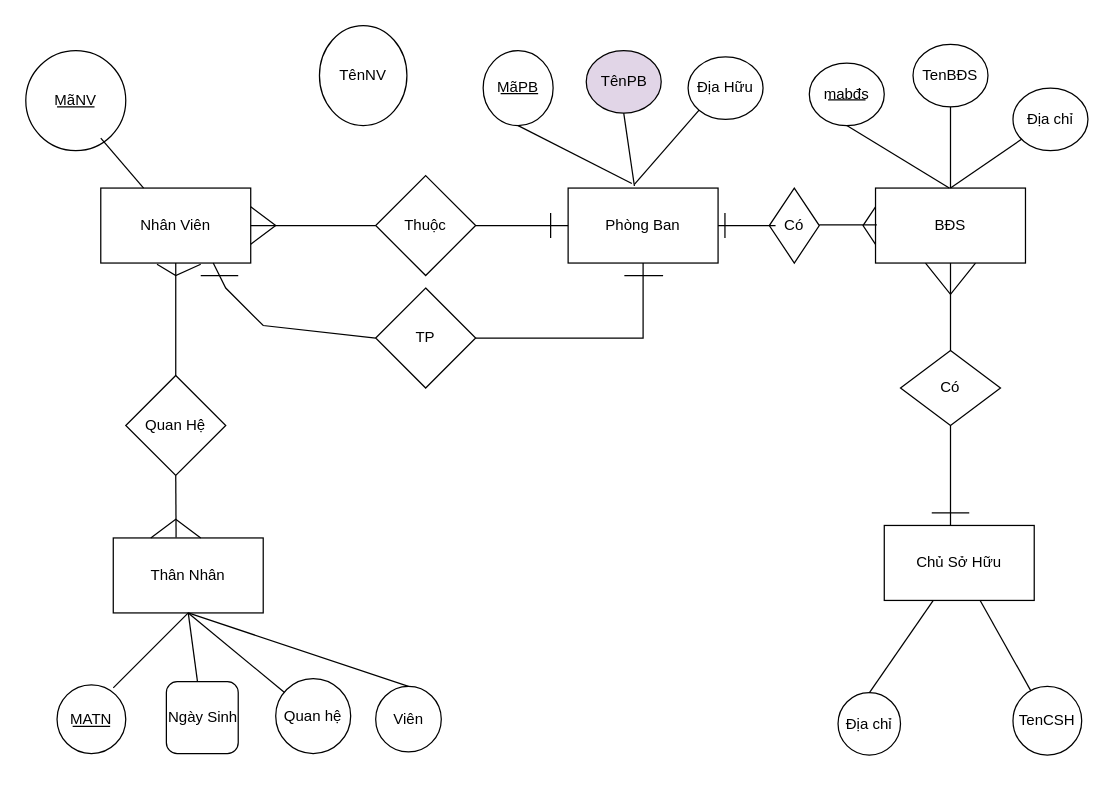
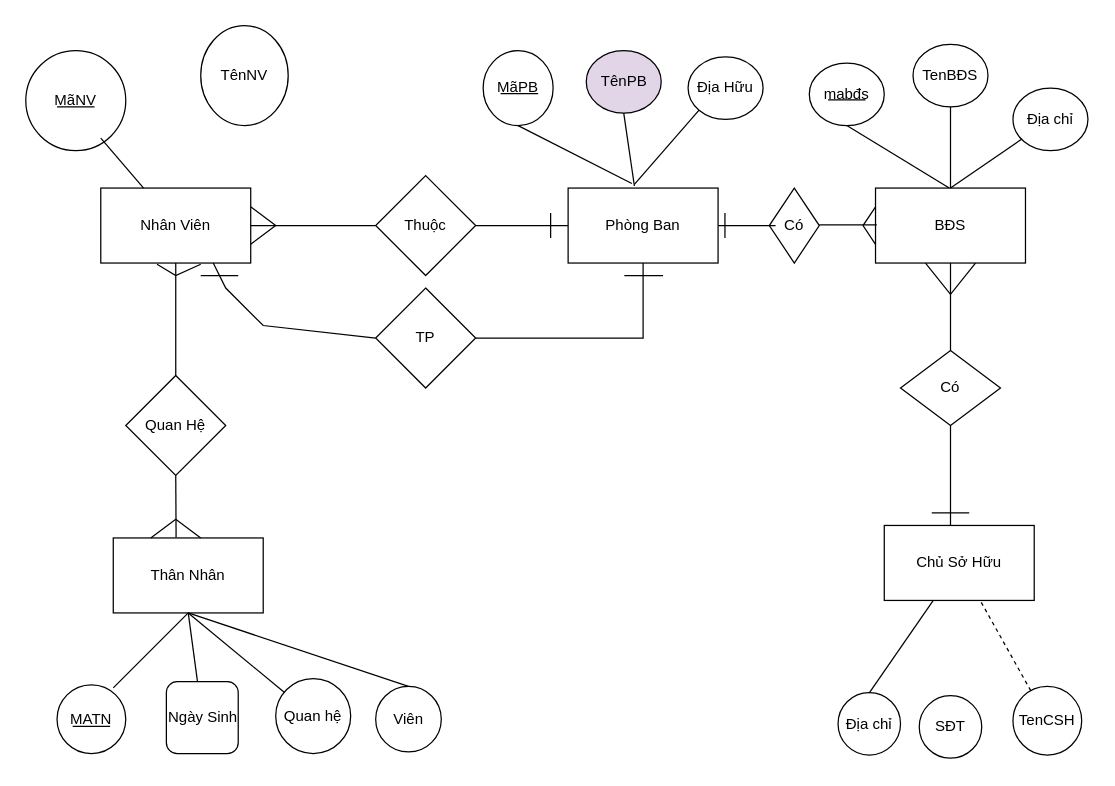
  <mxCell id="0" />
  <mxCell id="1" parent="0" />
  <mxCell id="2" value="Nhân Viên" style="rounded=0;whiteSpace=wrap;html=1;" parent="1" vertex="1"><mxGeometry x="80" y="150" width="120" height="60" as="geometry" /></mxCell>
  <mxCell id="3" value="MãNV" style="ellipse;whiteSpace=wrap;html=1;" parent="1" vertex="1"><mxGeometry x="20" y="40" width="80" height="80" as="geometry" /></mxCell>
- <mxCell id="4" value="TênNV" style="ellipse;whiteSpace=wrap;html=1;" parent="1" vertex="1"><mxGeometry x="255" y="20" width="70" height="80" as="geometry" /></mxCell>
+ <mxCell id="4" value="TênNV" style="ellipse;whiteSpace=wrap;html=1;" parent="1" vertex="1"><mxGeometry x="160" y="20" width="70" height="80" as="geometry" /></mxCell>
  <mxCell id="5" value="" style="endArrow=none;html=1;rounded=0;" parent="1" edge="1" source="2"><mxGeometry width="50" height="50" relative="1" as="geometry"><mxPoint x="140" y="160" as="sourcePoint" /><mxPoint x="80" y="110" as="targetPoint" /></mxGeometry></mxCell>
  <mxCell id="6" value="Phòng Ban" style="rounded=0;whiteSpace=wrap;html=1;" parent="1" vertex="1"><mxGeometry x="454" y="150" width="120" height="60" as="geometry" /></mxCell>
  <mxCell id="7" value="MãPB" style="ellipse;whiteSpace=wrap;html=1;" parent="1" vertex="1"><mxGeometry x="386" y="40" width="56" height="60" as="geometry" /></mxCell>
  <mxCell id="8" value="TênPB" style="ellipse;whiteSpace=wrap;html=1;fillColor=#e1d5e7;" parent="1" vertex="1"><mxGeometry x="468.5" y="40" width="60" height="50" as="geometry" /></mxCell>
  <mxCell id="9" value="" style="endArrow=none;html=1;rounded=0;exitX=0.442;exitY=-0.028;exitDx=0;exitDy=0;entryX=0.5;entryY=1;entryDx=0;entryDy=0;exitPerimeter=0;" parent="1" source="6" target="8" edge="1"><mxGeometry width="50" height="50" relative="1" as="geometry"><mxPoint x="570" y="160" as="sourcePoint" /><mxPoint x="610" y="120" as="targetPoint" /><Array as="points" /></mxGeometry></mxCell>
  <mxCell id="10" value="" style="endArrow=none;html=1;rounded=0;entryX=0.5;entryY=1;entryDx=0;entryDy=0;exitX=0.425;exitY=-0.061;exitDx=0;exitDy=0;exitPerimeter=0;" parent="1" source="6" target="7" edge="1"><mxGeometry width="50" height="50" relative="1" as="geometry"><mxPoint x="520" y="150" as="sourcePoint" /><mxPoint x="470" y="180" as="targetPoint" /><Array as="points" /></mxGeometry></mxCell>
  <mxCell id="11" value="Thân Nhân" style="rounded=0;whiteSpace=wrap;html=1;" parent="1" vertex="1"><mxGeometry x="90" y="430" width="120" height="60" as="geometry" /></mxCell>
  <mxCell id="12" value="" style="endArrow=none;html=1;rounded=0;entryX=0.5;entryY=1;entryDx=0;entryDy=0;" parent="1" target="11" edge="1"><mxGeometry width="50" height="50" relative="1" as="geometry"><mxPoint x="90" y="550" as="sourcePoint" /><mxPoint x="140" y="500" as="targetPoint" /><Array as="points" /></mxGeometry></mxCell>
  <mxCell id="13" value="" style="endArrow=none;html=1;rounded=0;" parent="1" source="14" edge="1"><mxGeometry width="50" height="50" relative="1" as="geometry"><mxPoint x="200" y="550" as="sourcePoint" /><mxPoint x="150" y="490" as="targetPoint" /><Array as="points" /></mxGeometry></mxCell>
  <mxCell id="14" value="Ngày Sinh" style="whiteSpace=wrap;html=1;aspect=fixed;direction=south;rounded=1;" parent="1" vertex="1"><mxGeometry x="132.5" y="545" width="57.5" height="57.5" as="geometry" /></mxCell>
  <mxCell id="15" value="MATN" style="ellipse;whiteSpace=wrap;html=1;aspect=fixed;" parent="1" vertex="1"><mxGeometry x="45" y="547.5" width="55" height="55" as="geometry" /></mxCell>
  <mxCell id="16" value="Viên" style="ellipse;whiteSpace=wrap;html=1;aspect=fixed;" parent="1" vertex="1"><mxGeometry x="300" y="548.75" width="52.5" height="52.5" as="geometry" /></mxCell>
  <mxCell id="17" value="" style="endArrow=none;html=1;rounded=0;exitX=0.5;exitY=0;exitDx=0;exitDy=0;" parent="1" source="16" edge="1"><mxGeometry width="50" height="50" relative="1" as="geometry"><mxPoint x="326" y="560" as="sourcePoint" /><mxPoint x="150" y="490" as="targetPoint" /></mxGeometry></mxCell>
  <mxCell id="18" value="Thuộc" style="rhombus;whiteSpace=wrap;html=1;" parent="1" vertex="1"><mxGeometry x="300" y="140" width="80" height="80" as="geometry" /></mxCell>
  <mxCell id="19" value="Quan Hệ" style="rhombus;whiteSpace=wrap;html=1;" parent="1" vertex="1"><mxGeometry x="100" y="300" width="80" height="80" as="geometry" /></mxCell>
  <mxCell id="20" value="Chủ Sở Hữu" style="rounded=0;whiteSpace=wrap;html=1;" parent="1" vertex="1"><mxGeometry x="707" y="420" width="120" height="60" as="geometry" /></mxCell>
  <mxCell id="21" value="Quan hệ" style="ellipse;whiteSpace=wrap;html=1;aspect=fixed;" parent="1" vertex="1"><mxGeometry x="220" y="542.5" width="60" height="60" as="geometry" /></mxCell>
  <mxCell id="22" value="" style="endArrow=none;html=1;rounded=0;" parent="1" source="21" edge="1"><mxGeometry width="50" height="50" relative="1" as="geometry"><mxPoint x="280" y="520" as="sourcePoint" /><mxPoint x="150" y="490" as="targetPoint" /></mxGeometry></mxCell>
  <mxCell id="23" value="TP" style="rhombus;whiteSpace=wrap;html=1;" parent="1" vertex="1"><mxGeometry x="300" y="230" width="80" height="80" as="geometry" /></mxCell>
  <mxCell id="24" value="Địa chỉ" style="ellipse;whiteSpace=wrap;html=1;aspect=fixed;" parent="1" vertex="1"><mxGeometry x="670" y="553.75" width="50" height="50" as="geometry" /></mxCell>
+ <mxCell id="25" value="SĐT" style="ellipse;whiteSpace=wrap;html=1;aspect=fixed;" parent="1" vertex="1"><mxGeometry x="735" y="556.25" width="50" height="50" as="geometry" /></mxCell>
  <mxCell id="26" value="" style="endArrow=none;html=1;rounded=0;" parent="1" source="20" edge="1"><mxGeometry width="50" height="50" relative="1" as="geometry"><mxPoint x="370" y="430" as="sourcePoint" /><mxPoint x="695" y="554" as="targetPoint" /></mxGeometry></mxCell>
  <mxCell id="27" value="" style="endArrow=none;html=1;rounded=0;exitX=1;exitY=0.5;exitDx=0;exitDy=0;entryX=0;entryY=0.5;entryDx=0;entryDy=0;" parent="1" source="2" target="18" edge="1"><mxGeometry width="50" height="50" relative="1" as="geometry"><mxPoint x="390" y="440" as="sourcePoint" /><mxPoint x="440" y="390" as="targetPoint" /></mxGeometry></mxCell>
  <mxCell id="28" value="" style="endArrow=none;html=1;rounded=0;exitX=1;exitY=0.5;exitDx=0;exitDy=0;entryX=0;entryY=0.5;entryDx=0;entryDy=0;" parent="1" source="18" target="6" edge="1"><mxGeometry width="50" height="50" relative="1" as="geometry"><mxPoint x="390" y="440" as="sourcePoint" /><mxPoint x="440" y="390" as="targetPoint" /></mxGeometry></mxCell>
  <mxCell id="29" value="Địa Hữu" style="ellipse;whiteSpace=wrap;html=1;" parent="1" vertex="1"><mxGeometry x="550" y="45" width="60" height="50" as="geometry" /></mxCell>
  <mxCell id="30" value="" style="endArrow=none;html=1;rounded=0;exitX=0.442;exitY=-0.05;exitDx=0;exitDy=0;entryX=0;entryY=1;entryDx=0;entryDy=0;exitPerimeter=0;" parent="1" source="6" target="29" edge="1"><mxGeometry width="50" height="50" relative="1" as="geometry"><mxPoint x="570" y="160" as="sourcePoint" /><mxPoint x="620" y="130" as="targetPoint" /><Array as="points" /></mxGeometry></mxCell>
  <mxCell id="31" value="TenCSH" style="ellipse;whiteSpace=wrap;html=1;aspect=fixed;direction=south;" parent="1" vertex="1"><mxGeometry x="810" y="548.75" width="55" height="55" as="geometry" /></mxCell>
- <mxCell id="32" value="" style="endArrow=none;html=1;rounded=0;" parent="1" source="31" target="20" edge="1"><mxGeometry width="50" height="50" relative="1" as="geometry"><mxPoint x="845" y="545" as="sourcePoint" /><mxPoint x="710" y="478.75" as="targetPoint" /></mxGeometry></mxCell>
+ <mxCell id="32" value="" style="endArrow=none;html=1;rounded=0;dashed=1;" parent="1" source="31" target="20" edge="1"><mxGeometry width="50" height="50" relative="1" as="geometry"><mxPoint x="845" y="545" as="sourcePoint" /><mxPoint x="710" y="478.75" as="targetPoint" /></mxGeometry></mxCell>
  <mxCell id="33" value="BĐS" style="rounded=0;whiteSpace=wrap;html=1;" parent="1" vertex="1"><mxGeometry x="700" y="150" width="120" height="60" as="geometry" /></mxCell>
  <mxCell id="34" value="mabđs" style="ellipse;whiteSpace=wrap;html=1;" parent="1" vertex="1"><mxGeometry x="647" y="50" width="60" height="50" as="geometry" /></mxCell>
  <mxCell id="35" value="TenBĐS" style="ellipse;whiteSpace=wrap;html=1;" parent="1" vertex="1"><mxGeometry x="730" y="35" width="60" height="50" as="geometry" /></mxCell>
  <mxCell id="36" value="Địa chỉ" style="ellipse;whiteSpace=wrap;html=1;" parent="1" vertex="1"><mxGeometry x="810" y="70" width="60" height="50" as="geometry" /></mxCell>
  <mxCell id="37" value="" style="endArrow=none;html=1;rounded=0;" parent="1" target="35" edge="1"><mxGeometry width="50" height="50" relative="1" as="geometry"><mxPoint x="760" y="150" as="sourcePoint" /><mxPoint x="748" y="85" as="targetPoint" /><Array as="points" /></mxGeometry></mxCell>
  <mxCell id="38" value="" style="endArrow=none;html=1;rounded=0;exitX=0.425;exitY=-0.061;exitDx=0;exitDy=0;exitPerimeter=0;entryX=0.5;entryY=1;entryDx=0;entryDy=0;" parent="1" edge="1" target="34"><mxGeometry width="50" height="50" relative="1" as="geometry"><mxPoint x="759" y="150" as="sourcePoint" /><mxPoint x="690" y="100" as="targetPoint" /><Array as="points" /></mxGeometry></mxCell>
  <mxCell id="39" value="" style="endArrow=none;html=1;rounded=0;" parent="1" edge="1" target="36"><mxGeometry width="50" height="50" relative="1" as="geometry"><mxPoint x="760" y="150" as="sourcePoint" /><mxPoint x="820" y="105" as="targetPoint" /></mxGeometry></mxCell>
  <mxCell id="40" value="Có" style="rhombus;whiteSpace=wrap;html=1;" parent="1" vertex="1"><mxGeometry x="720" y="280" width="80" height="60" as="geometry" /></mxCell>
  <mxCell id="41" value="" style="endArrow=none;html=1;rounded=0;exitX=1;exitY=0.5;exitDx=0;exitDy=0;entryX=0.5;entryY=1;entryDx=0;entryDy=0;" parent="1" source="23" target="6" edge="1"><mxGeometry width="50" height="50" relative="1" as="geometry"><mxPoint x="390" y="290" as="sourcePoint" /><mxPoint x="530" y="270" as="targetPoint" /><Array as="points"><mxPoint x="514" y="270" /></Array></mxGeometry></mxCell>
  <mxCell id="42" value="" style="endArrow=none;html=1;rounded=0;exitX=0;exitY=0.5;exitDx=0;exitDy=0;" parent="1" source="23" edge="1"><mxGeometry width="50" height="50" relative="1" as="geometry"><mxPoint x="390" y="290" as="sourcePoint" /><mxPoint x="170" y="210" as="targetPoint" /><Array as="points"><mxPoint x="210" y="260" /><mxPoint x="180" y="230" /></Array></mxGeometry></mxCell>
  <mxCell id="43" value="" style="endArrow=none;html=1;rounded=0;" parent="1" source="40" target="33" edge="1"><mxGeometry width="50" height="50" relative="1" as="geometry"><mxPoint x="720" y="260" as="sourcePoint" /><mxPoint x="770" y="210" as="targetPoint" /></mxGeometry></mxCell>
  <mxCell id="44" value="" style="endArrow=none;html=1;rounded=0;" parent="1" target="40" edge="1"><mxGeometry width="50" height="50" relative="1" as="geometry"><mxPoint x="760" y="420" as="sourcePoint" /><mxPoint x="440" y="240" as="targetPoint" /></mxGeometry></mxCell>
  <mxCell id="45" value="" style="endArrow=none;html=1;rounded=0;exitX=0.419;exitY=-0.006;exitDx=0;exitDy=0;exitPerimeter=0;" parent="1" source="11" edge="1"><mxGeometry width="50" height="50" relative="1" as="geometry"><mxPoint x="90" y="430" as="sourcePoint" /><mxPoint x="140" y="380" as="targetPoint" /></mxGeometry></mxCell>
  <mxCell id="46" value="Có" style="rhombus;whiteSpace=wrap;html=1;" parent="1" vertex="1"><mxGeometry x="615" y="150" width="40" height="60" as="geometry" /></mxCell>
  <mxCell id="47" value="&lt;span style=&quot;color: rgba(0, 0, 0, 0); font-family: monospace; font-size: 0px; text-align: start; background-color: rgb(248, 249, 250);&quot;&gt;%3CmxGraphModel%3E%3Croot%3E%3CmxCell%20id%3D%220%22%2F%3E%3CmxCell%20id%3D%221%22%20parent%3D%220%22%2F%3E%3CmxCell%20id%3D%222%22%20value%3D%22%22%20style%3D%22endArrow%3Dnone%3Bhtml%3D1%3Brounded%3D0%3BentryX%3D1%3BentryY%3D0.5%3BentryDx%3D0%3BentryDy%3D0%3B%22%20edge%3D%221%22%20parent%3D%221%22%3E%3CmxGeometry%20width%3D%2250%22%20height%3D%2250%22%20relative%3D%221%22%20as%3D%22geometry%22%3E%3CmxPoint%20x%3D%22620%22%20y%3D%22150%22%20as%3D%22sourcePoint%22%2F%3E%3CmxPoint%20x%3D%22574%22%20y%3D%22150%22%20as%3D%22targetPoint%22%2F%3E%3C%2FmxGeometry%3E%3C%2FmxCell%3E%3C%2Froot%3E%3C%2FmxGraphModel%3E&lt;/span&gt;" style="endArrow=none;html=1;rounded=0;entryX=1;entryY=0.5;entryDx=0;entryDy=0;" parent="1" target="6" edge="1"><mxGeometry width="50" height="50" relative="1" as="geometry"><mxPoint x="620" y="180" as="sourcePoint" /><mxPoint x="440" y="240" as="targetPoint" /></mxGeometry></mxCell>
  <mxCell id="48" value="" style="endArrow=none;html=1;rounded=0;entryX=1;entryY=0.5;entryDx=0;entryDy=0;" parent="1" edge="1"><mxGeometry width="50" height="50" relative="1" as="geometry"><mxPoint x="701" y="179.5" as="sourcePoint" /><mxPoint x="655" y="179.5" as="targetPoint" /><Array as="points"><mxPoint x="681" y="179.5" /></Array></mxGeometry></mxCell>
  <mxCell id="49" value="" style="endArrow=none;html=1;rounded=0;exitX=0.375;exitY=1.017;exitDx=0;exitDy=0;exitPerimeter=0;" parent="1" edge="1" source="2"><mxGeometry width="50" height="50" relative="1" as="geometry"><mxPoint x="130" y="220" as="sourcePoint" /><mxPoint x="160" y="211" as="targetPoint" /><Array as="points"><mxPoint x="140" y="220" /></Array></mxGeometry></mxCell>
  <mxCell id="50" value="" style="endArrow=none;html=1;rounded=0;entryX=1;entryY=0.25;entryDx=0;entryDy=0;exitX=1;exitY=0.75;exitDx=0;exitDy=0;" parent="1" source="2" target="2" edge="1"><mxGeometry width="50" height="50" relative="1" as="geometry"><mxPoint x="200" y="205" as="sourcePoint" /><mxPoint x="220" y="180" as="targetPoint" /><Array as="points"><mxPoint x="220" y="180" /></Array></mxGeometry></mxCell>
  <mxCell id="51" value="" style="endArrow=none;html=1;rounded=0;" parent="1" edge="1"><mxGeometry width="50" height="50" relative="1" as="geometry"><mxPoint x="160" y="220" as="sourcePoint" /><mxPoint x="190" y="220" as="targetPoint" /></mxGeometry></mxCell>
  <mxCell id="52" value="" style="endArrow=none;html=1;rounded=0;" parent="1" edge="1"><mxGeometry width="50" height="50" relative="1" as="geometry"><mxPoint x="499" y="220" as="sourcePoint" /><mxPoint x="530" y="220" as="targetPoint" /></mxGeometry></mxCell>
  <mxCell id="53" value="" style="endArrow=none;html=1;rounded=0;" parent="1" edge="1"><mxGeometry width="50" height="50" relative="1" as="geometry"><mxPoint x="440" y="170" as="sourcePoint" /><mxPoint x="440" y="190" as="targetPoint" /></mxGeometry></mxCell>
  <mxCell id="54" value="" style="endArrow=none;html=1;rounded=0;" parent="1" edge="1"><mxGeometry width="50" height="50" relative="1" as="geometry"><mxPoint x="579.5" y="170" as="sourcePoint" /><mxPoint x="579.5" y="190" as="targetPoint" /></mxGeometry></mxCell>
  <mxCell id="55" value="" style="endArrow=none;html=1;rounded=0;entryX=0;entryY=0.25;entryDx=0;entryDy=0;exitX=0;exitY=0.75;exitDx=0;exitDy=0;" parent="1" source="33" target="33" edge="1"><mxGeometry width="50" height="50" relative="1" as="geometry"><mxPoint x="670" y="195" as="sourcePoint" /><mxPoint x="670" y="165" as="targetPoint" /><Array as="points"><mxPoint x="690" y="180" /></Array></mxGeometry></mxCell>
  <mxCell id="56" value="" style="endArrow=none;html=1;rounded=0;" parent="1" edge="1"><mxGeometry width="50" height="50" relative="1" as="geometry"><mxPoint x="740" y="210" as="sourcePoint" /><mxPoint x="780" y="210" as="targetPoint" /><Array as="points"><mxPoint x="760" y="235" /></Array></mxGeometry></mxCell>
  <mxCell id="57" value="" style="endArrow=none;html=1;rounded=0;" parent="1" edge="1"><mxGeometry width="50" height="50" relative="1" as="geometry"><mxPoint x="745" y="410" as="sourcePoint" /><mxPoint x="775" y="410" as="targetPoint" /><Array as="points"><mxPoint x="770" y="410" /></Array></mxGeometry></mxCell>
  <mxCell id="58" value="" style="endArrow=none;html=1;rounded=0;entryX=0.25;entryY=0;entryDx=0;entryDy=0;" parent="1" target="11" edge="1"><mxGeometry width="50" height="50" relative="1" as="geometry"><mxPoint x="160" y="430" as="sourcePoint" /><mxPoint x="120" y="400" as="targetPoint" /><Array as="points"><mxPoint x="140" y="415" /></Array></mxGeometry></mxCell>
  <mxCell id="59" value="" style="endArrow=none;html=1;rounded=0;" edge="1" parent="1" source="19" target="2"><mxGeometry width="50" height="50" relative="1" as="geometry"><mxPoint x="580" y="350" as="sourcePoint" /><mxPoint x="630" y="300" as="targetPoint" /></mxGeometry></mxCell>
  <mxCell id="60" value="" style="endArrow=none;html=1;rounded=0;" edge="1" parent="1"><mxGeometry width="50" height="50" relative="1" as="geometry"><mxPoint x="45" y="85" as="sourcePoint" /><mxPoint x="75" y="85" as="targetPoint" /></mxGeometry></mxCell>
  <mxCell id="61" value="" style="endArrow=none;html=1;rounded=0;" edge="1" parent="1"><mxGeometry width="50" height="50" relative="1" as="geometry"><mxPoint x="400" y="74.5" as="sourcePoint" /><mxPoint x="430" y="74.5" as="targetPoint" /></mxGeometry></mxCell>
  <mxCell id="62" value="" style="endArrow=none;html=1;rounded=0;" edge="1" parent="1"><mxGeometry width="50" height="50" relative="1" as="geometry"><mxPoint x="662" y="79.5" as="sourcePoint" /><mxPoint x="692" y="79.5" as="targetPoint" /></mxGeometry></mxCell>
  <mxCell id="63" value="" style="endArrow=none;html=1;rounded=0;" edge="1" parent="1"><mxGeometry width="50" height="50" relative="1" as="geometry"><mxPoint x="57.5" y="580.75" as="sourcePoint" /><mxPoint x="87.5" y="580.75" as="targetPoint" /></mxGeometry></mxCell>
